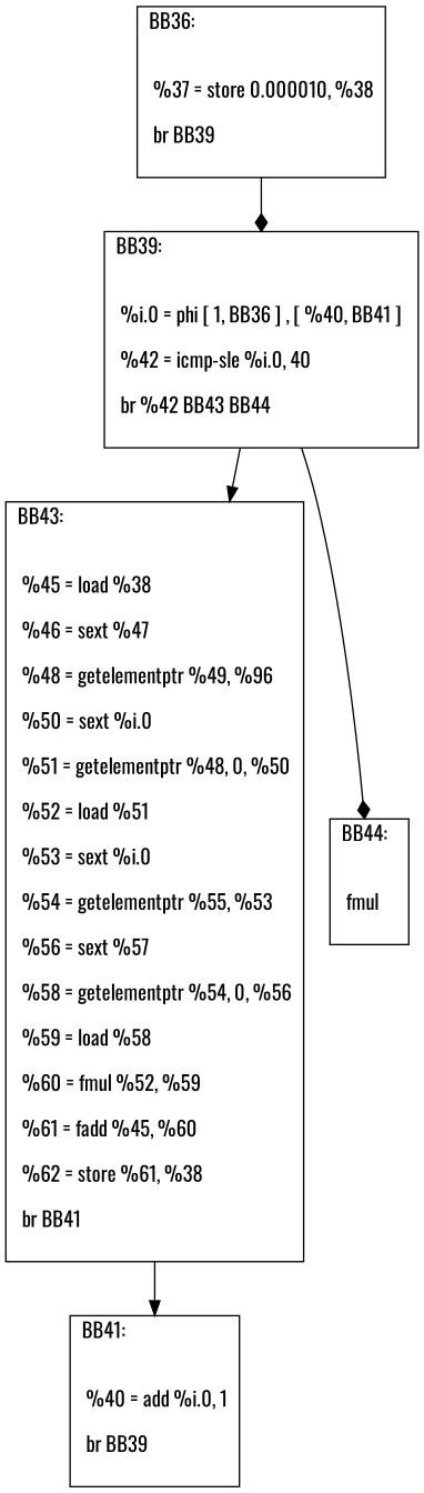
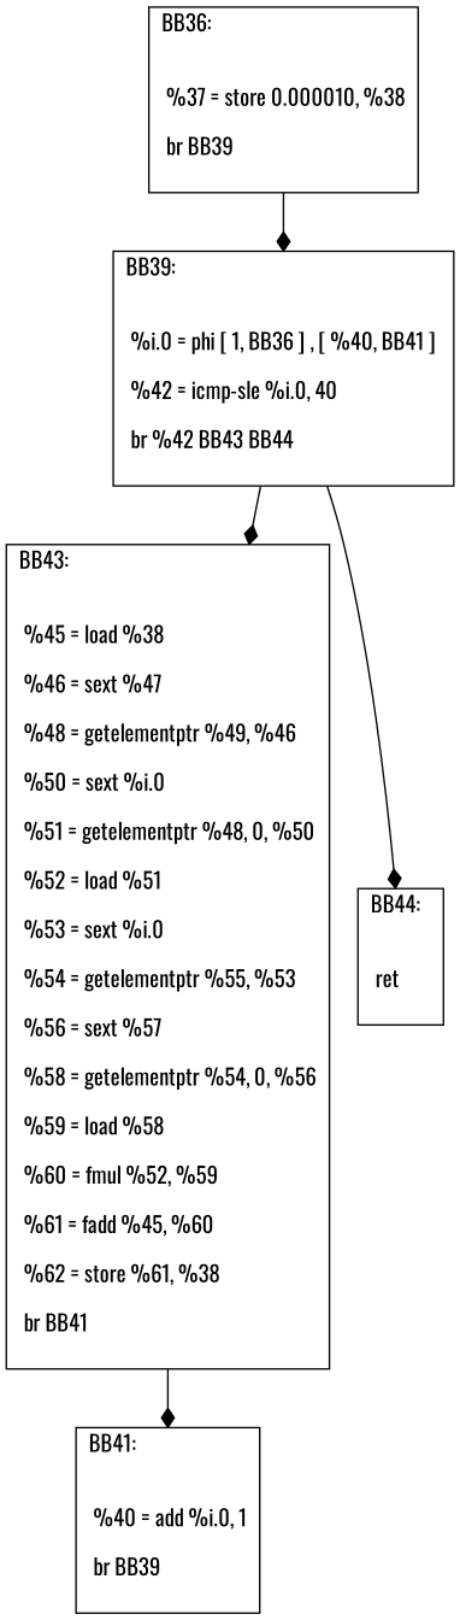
  digraph {
    fontname=Oswald
    node [fontname=Oswald shape=record]
    edge [arrowhead=diamond fontname=Oswald]
    n1 [label="{BB36:\l\l\n             %37 = store 0.000010, %38\l\n             br BB39\l\n             }"]
    n2 [label="{BB39:\l\l\n             %i.0 = phi [ 1, BB36 ] , [ %40, BB41 ] \l\n             %42 = icmp-sle %i.0, 40\l\n             br %42 BB43 BB44\l\n             }"]
-   n3 [label="{BB43:\l\l\n             %45 = load %38\l\n             %46 = sext %47\l\n             %48 = getelementptr %49, %96\l\n             %50 = sext %i.0\l\n             %51 = getelementptr %48, 0, %50\l\n             %52 = load %51\l\n             %53 = sext %i.0\l\n             %54 = getelementptr %55, %53\l\n             %56 = sext %57\l\n             %58 = getelementptr %54, 0, %56\l\n             %59 = load %58\l\n             %60 = fmul %52, %59\l\n             %61 = fadd %45, %60\l\n             %62 = store %61, %38\l\n             br BB41\l\n             }"]
-   n4 [label="{BB44:\l\l\n             fmul\l\n             }"]
+   n3 [label="{BB43:\l\l\n             %45 = load %38\l\n             %46 = sext %47\l\n             %48 = getelementptr %49, %46\l\n             %50 = sext %i.0\l\n             %51 = getelementptr %48, 0, %50\l\n             %52 = load %51\l\n             %53 = sext %i.0\l\n             %54 = getelementptr %55, %53\l\n             %56 = sext %57\l\n             %58 = getelementptr %54, 0, %56\l\n             %59 = load %58\l\n             %60 = fmul %52, %59\l\n             %61 = fadd %45, %60\l\n             %62 = store %61, %38\l\n             br BB41\l\n             }"]
+   n4 [label="{BB44:\l\l\n             ret\l\n             }"]
    n5 [label="{BB41:\l\l\n             %40 = add %i.0, 1\l\n             br BB39\l\n             }"]
    n1 -> n2
-   n2 -> n3 [arrowhead=normal]
+   n2 -> n3
    n2 -> n4
-   n3 -> n5 [arrowhead=normal]
+   n3 -> n5
  }
